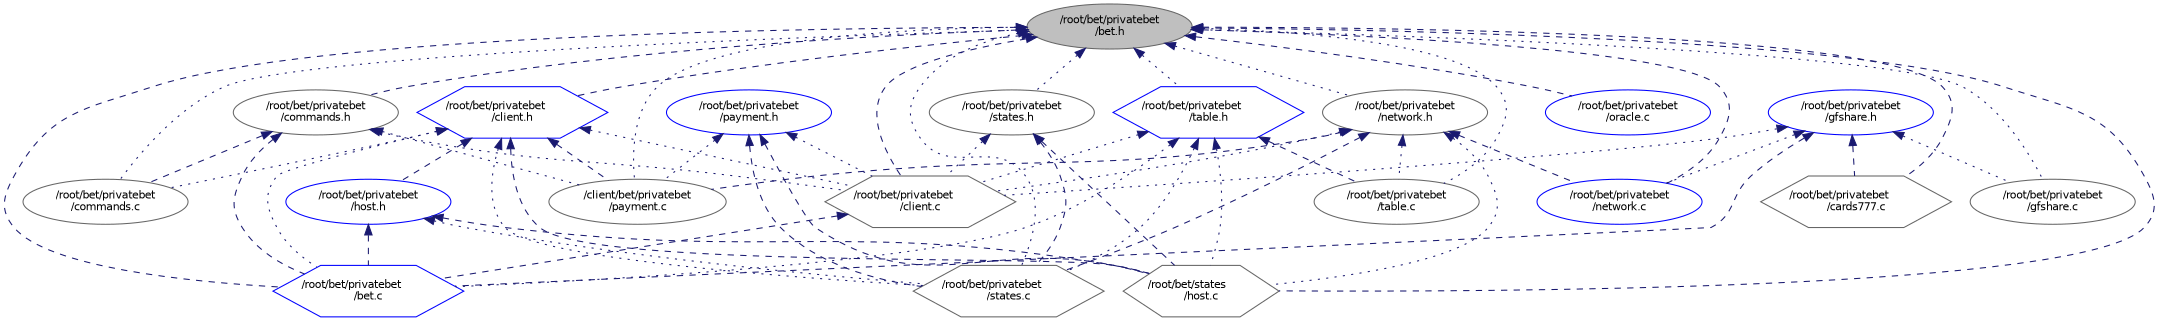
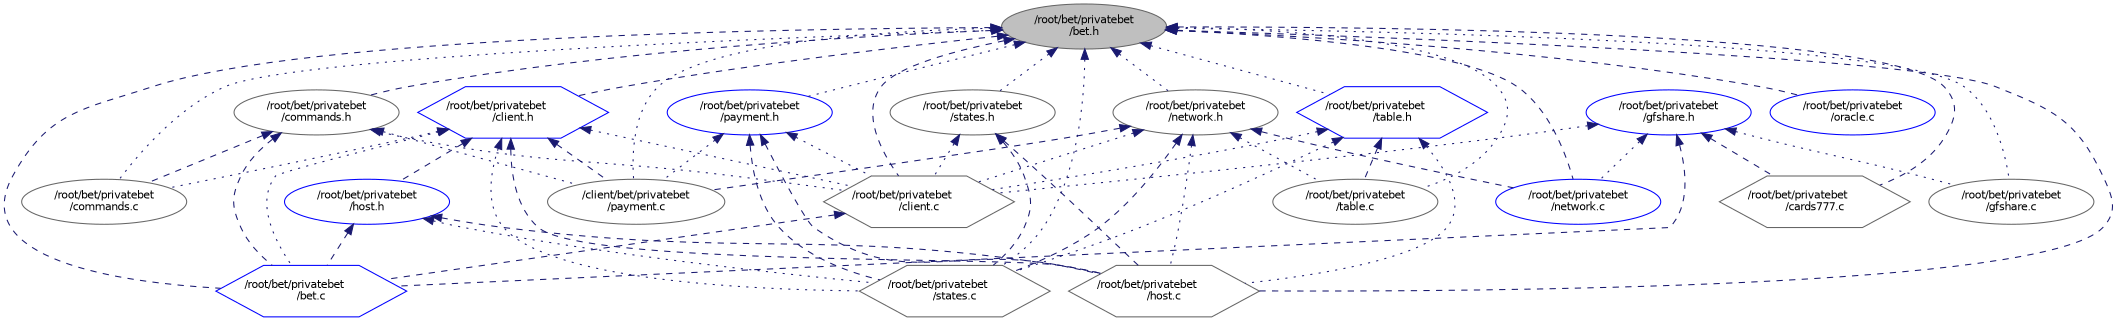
  digraph {
    node [color=gray40 fillcolor=white fontname=Helvetica fontsize=10 shape=ellipse style=filled]
    edge [color=midnightblue dir=back fontname=Helvetica fontsize=10 labelfontname=Helvetica labelfontsize=10 style=dotted]
    n1 [fillcolor=grey75 fontcolor=black height=0.2 label="/root/bet/privatebet\l/bet.h" width=0.4]
    n2 [color=blue height=0.2 label="/root/bet/privatebet\l/bet.c" shape=hexagon width=0.4]
    n3 [color=blue height=0.2 label="/root/bet/privatebet\l/client.h" shape=hexagon width=0.4]
    n4 [height=0.2 label="/root/bet/privatebet\l/client.c" shape=hexagon width=0.4]
    n5 [height=0.2 label="/root/bet/privatebet\l/commands.c" width=0.4]
-   n6 [height=0.2 label="/root/bet/states\l/host.c" shape=hexagon width=0.4]
+   n6 [height=0.2 label="/root/bet/privatebet\l/host.c" shape=hexagon width=0.4]
    n7 [height=0.2 label="/client/bet/privatebet\l/payment.c" width=0.4]
    n8 [height=0.2 label="/root/bet/privatebet\l/states.c" shape=hexagon width=0.4]
    n9 [height=0.2 label="/root/bet/privatebet\l/commands.h" width=0.4]
    n10 [height=0.2 label="/root/bet/privatebet\l/cards777.c" shape=hexagon width=0.4]
    n11 [height=0.2 label="/root/bet/privatebet\l/gfshare.c" width=0.4]
    n12 [color=blue height=0.2 label="/root/bet/privatebet\l/network.c" width=0.4]
    n13 [height=0.2 label="/root/bet/privatebet\l/network.h" width=0.4]
    n14 [height=0.2 label="/root/bet/privatebet\l/table.c" width=0.4]
    n15 [color=blue height=0.2 label="/root/bet/privatebet\l/table.h" shape=hexagon width=0.4]
    n16 [color=blue height=0.2 label="/root/bet/privatebet\l/payment.h" width=0.4]
    n17 [height=0.2 label="/root/bet/privatebet\l/states.h" width=0.4]
    n18 [color=blue height=0.2 label="/root/bet/privatebet\l/oracle.c" width=0.4]
    n19 [color=blue height=0.2 label="/root/bet/privatebet\l/host.h" width=0.4]
    n20 [color=blue height=0.2 label="/root/bet/privatebet\l/gfshare.h" width=0.4]
    n1 -> n2 [style=dashed]
    n1 -> n3 [style=dashed]
    n1 -> n4 [style=dashed]
    n1 -> n5
    n1 -> n6 [style=dashed]
    n1 -> n7
    n1 -> n8
    n1 -> n9 [style=dashed]
    n1 -> n10 [style=dashed]
    n1 -> n11
    n1 -> n12 [style=dashed]
    n1 -> n13
    n1 -> n14
    n1 -> n15
+   n1 -> n16
    n1 -> n17
    n1 -> n18 [style=dashed]
    n3 -> n2
    n3 -> n4
    n3 -> n5
    n3 -> n6 [style=dashed]
    n3 -> n7 [style=dashed]
    n3 -> n8
    n3 -> n19 [style=dashed]
    n4 -> n2 [style=dashed]
    n9 -> n2 [style=dashed]
    n9 -> n4
    n9 -> n5 [style=dashed]
    n9 -> n7
    n13 -> n4
    n13 -> n6
    n13 -> n7 [style=dashed]
    n13 -> n8 [style=dashed]
    n13 -> n12 [style=dashed]
    n13 -> n14
-   n15 -> n2
    n15 -> n4
    n15 -> n6
    n15 -> n8
    n15 -> n14 [style=dashed]
    n16 -> n4
    n16 -> n6 [style=dashed]
    n16 -> n7
    n16 -> n8 [style=dashed]
    n17 -> n4
    n17 -> n6 [style=dashed]
    n17 -> n8 [style=dashed]
    n19 -> n2 [style=dashed]
    n19 -> n6 [style=dashed]
    n19 -> n8
    n20 -> n2 [style=dashed]
    n20 -> n4
    n20 -> n10 [style=dashed]
    n20 -> n11
    n20 -> n12
  }
